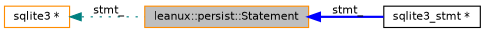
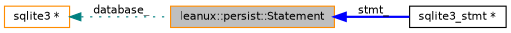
  digraph {
    fontname="DejaVu Sans"
    rankdir=LR
    node [color=darkorange fontname="DejaVu Sans" fontsize=10 shape=record]
    edge [dir=back fontname="DejaVu Sans" fontsize=10 labelfontname=Helvetica labelfontsize=10]
    n1 [fillcolor=grey75 fontcolor=black height=0.2 label="leanux::persist::Statement" style=filled width=0.4]
    n2 [color=black height=0.2 label="sqlite3_stmt *" width=0.4]
    n3 [height=0.2 label="sqlite3 *" width=0.4]
    n1 -> n2 [color=blue label=" stmt_" style=bold]
-   n3 -> n1 [color=teal label=" stmt_" style=dotted]
+   n3 -> n1 [color=teal label=" database_" style=dotted]
  }
